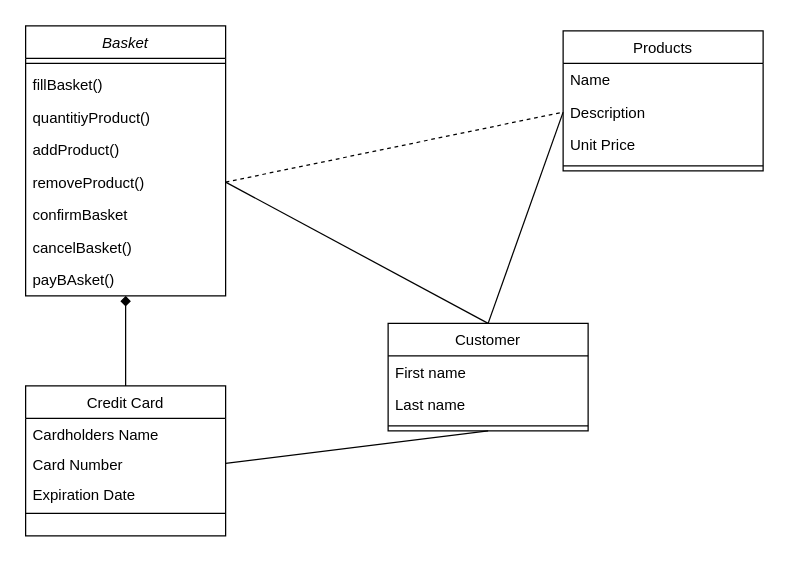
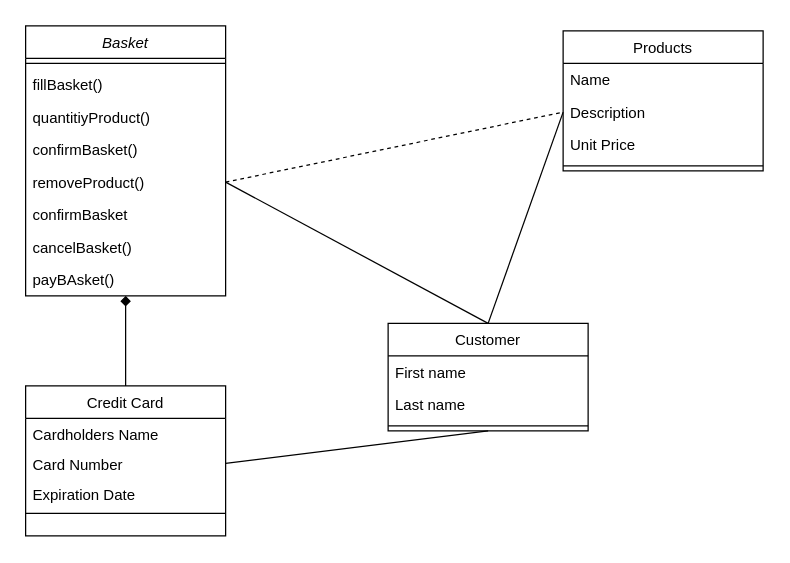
  <mxCell id="0" />
  <mxCell id="1" parent="0" />
  <mxCell id="2" value="Basket" style="swimlane;fontStyle=2;align=center;verticalAlign=top;childLayout=stackLayout;horizontal=1;startSize=26;horizontalStack=0;resizeParent=1;resizeLast=0;collapsible=1;marginBottom=0;rounded=0;shadow=0;strokeWidth=1;" vertex="1" parent="1"><mxGeometry x="20" y="20" width="160" height="216" as="geometry"><mxRectangle x="230" y="140" width="160" height="26" as="alternateBounds" /></mxGeometry></mxCell>
  <mxCell id="3" value="" style="line;html=1;strokeWidth=1;align=left;verticalAlign=middle;spacingTop=-1;spacingLeft=3;spacingRight=3;rotatable=0;labelPosition=right;points=[];portConstraint=eastwest;" vertex="1" parent="2"><mxGeometry y="26" width="160" height="8" as="geometry" /></mxCell>
  <mxCell id="4" value="fillBasket()" style="text;align=left;verticalAlign=top;spacingLeft=4;spacingRight=4;overflow=hidden;rotatable=0;points=[[0,0.5],[1,0.5]];portConstraint=eastwest;" vertex="1" parent="2"><mxGeometry y="34" width="160" height="26" as="geometry" /></mxCell>
  <mxCell id="5" value="quantitiyProduct()" style="text;align=left;verticalAlign=top;spacingLeft=4;spacingRight=4;overflow=hidden;rotatable=0;points=[[0,0.5],[1,0.5]];portConstraint=eastwest;" vertex="1" parent="2"><mxGeometry y="60" width="160" height="26" as="geometry" /></mxCell>
- <mxCell id="6" value="addProduct()" style="text;align=left;verticalAlign=top;spacingLeft=4;spacingRight=4;overflow=hidden;rotatable=0;points=[[0,0.5],[1,0.5]];portConstraint=eastwest;" vertex="1" parent="2"><mxGeometry y="86" width="160" height="26" as="geometry" /></mxCell>
+ <mxCell id="6" value="confirmBasket()" style="text;align=left;verticalAlign=top;spacingLeft=4;spacingRight=4;overflow=hidden;rotatable=0;points=[[0,0.5],[1,0.5]];portConstraint=eastwest;" vertex="1" parent="2"><mxGeometry y="86" width="160" height="26" as="geometry" /></mxCell>
  <mxCell id="7" value="removeProduct()" style="text;align=left;verticalAlign=top;spacingLeft=4;spacingRight=4;overflow=hidden;rotatable=0;points=[[0,0.5],[1,0.5]];portConstraint=eastwest;" vertex="1" parent="2"><mxGeometry y="112" width="160" height="26" as="geometry" /></mxCell>
  <mxCell id="8" value="confirmBasket" style="text;align=left;verticalAlign=top;spacingLeft=4;spacingRight=4;overflow=hidden;rotatable=0;points=[[0,0.5],[1,0.5]];portConstraint=eastwest;" vertex="1" parent="2"><mxGeometry y="138" width="160" height="26" as="geometry" /></mxCell>
  <mxCell id="9" value="cancelBasket()" style="text;align=left;verticalAlign=top;spacingLeft=4;spacingRight=4;overflow=hidden;rotatable=0;points=[[0,0.5],[1,0.5]];portConstraint=eastwest;" vertex="1" parent="2"><mxGeometry y="164" width="160" height="26" as="geometry" /></mxCell>
  <mxCell id="10" value="payBAsket()" style="text;align=left;verticalAlign=top;spacingLeft=4;spacingRight=4;overflow=hidden;rotatable=0;points=[[0,0.5],[1,0.5]];portConstraint=eastwest;" vertex="1" parent="2"><mxGeometry y="190" width="160" height="26" as="geometry" /></mxCell>
  <mxCell id="11" value="Products" style="swimlane;fontStyle=0;align=center;verticalAlign=top;childLayout=stackLayout;horizontal=1;startSize=26;horizontalStack=0;resizeParent=1;resizeLast=0;collapsible=1;marginBottom=0;rounded=0;shadow=0;strokeWidth=1;" vertex="1" parent="1"><mxGeometry x="450" y="24" width="160" height="112" as="geometry"><mxRectangle x="340" y="380" width="170" height="26" as="alternateBounds" /></mxGeometry></mxCell>
  <mxCell id="12" value="Name " style="text;align=left;verticalAlign=top;spacingLeft=4;spacingRight=4;overflow=hidden;rotatable=0;points=[[0,0.5],[1,0.5]];portConstraint=eastwest;" vertex="1" parent="11"><mxGeometry y="26" width="160" height="26" as="geometry" /></mxCell>
  <mxCell id="13" value="Description" style="text;align=left;verticalAlign=top;spacingLeft=4;spacingRight=4;overflow=hidden;rotatable=0;points=[[0,0.5],[1,0.5]];portConstraint=eastwest;" vertex="1" parent="11"><mxGeometry y="52" width="160" height="26" as="geometry" /></mxCell>
  <mxCell id="14" value="Unit Price" style="text;align=left;verticalAlign=top;spacingLeft=4;spacingRight=4;overflow=hidden;rotatable=0;points=[[0,0.5],[1,0.5]];portConstraint=eastwest;" vertex="1" parent="11"><mxGeometry y="78" width="160" height="26" as="geometry" /></mxCell>
  <mxCell id="15" value="" style="line;html=1;strokeWidth=1;align=left;verticalAlign=middle;spacingTop=-1;spacingLeft=3;spacingRight=3;rotatable=0;labelPosition=right;points=[];portConstraint=eastwest;" vertex="1" parent="11"><mxGeometry y="104" width="160" height="8" as="geometry" /></mxCell>
  <mxCell id="16" value="Customer" style="swimlane;fontStyle=0;align=center;verticalAlign=top;childLayout=stackLayout;horizontal=1;startSize=26;horizontalStack=0;resizeParent=1;resizeLast=0;collapsible=1;marginBottom=0;rounded=0;shadow=0;strokeWidth=1;" vertex="1" parent="1"><mxGeometry x="310" y="258" width="160" height="86" as="geometry"><mxRectangle x="340" y="380" width="170" height="26" as="alternateBounds" /></mxGeometry></mxCell>
  <mxCell id="17" value="First name" style="text;align=left;verticalAlign=top;spacingLeft=4;spacingRight=4;overflow=hidden;rotatable=0;points=[[0,0.5],[1,0.5]];portConstraint=eastwest;" vertex="1" parent="16"><mxGeometry y="26" width="160" height="26" as="geometry" /></mxCell>
  <mxCell id="18" value="Last name" style="text;align=left;verticalAlign=top;spacingLeft=4;spacingRight=4;overflow=hidden;rotatable=0;points=[[0,0.5],[1,0.5]];portConstraint=eastwest;" vertex="1" parent="16"><mxGeometry y="52" width="160" height="26" as="geometry" /></mxCell>
  <mxCell id="19" value="" style="line;html=1;strokeWidth=1;align=left;verticalAlign=middle;spacingTop=-1;spacingLeft=3;spacingRight=3;rotatable=0;labelPosition=right;points=[];portConstraint=eastwest;" vertex="1" parent="16"><mxGeometry y="78" width="160" height="8" as="geometry" /></mxCell>
  <mxCell id="20" value="" style="endArrow=none;html=1;rounded=0;exitX=0.5;exitY=0;exitDx=0;exitDy=0;entryX=1;entryY=0.5;entryDx=0;entryDy=0;" edge="1" parent="1" source="16" target="7"><mxGeometry width="50" height="50" relative="1" as="geometry"><mxPoint x="280" y="168" as="sourcePoint" /><mxPoint x="280" y="118" as="targetPoint" /></mxGeometry></mxCell>
  <mxCell id="21" value="" style="endArrow=none;html=1;rounded=0;entryX=0;entryY=0.5;entryDx=0;entryDy=0;exitX=1;exitY=0.5;exitDx=0;exitDy=0;dashed=1;" edge="1" parent="1" source="7" target="13"><mxGeometry width="50" height="50" relative="1" as="geometry"><mxPoint x="370" y="43" as="sourcePoint" /><mxPoint x="440" y="43" as="targetPoint" /></mxGeometry></mxCell>
  <mxCell id="22" value="" style="endArrow=none;html=1;rounded=0;exitX=0.5;exitY=0;exitDx=0;exitDy=0;entryX=0;entryY=0.5;entryDx=0;entryDy=0;" edge="1" parent="1" source="16" target="13"><mxGeometry width="50" height="50" relative="1" as="geometry"><mxPoint x="370" y="208" as="sourcePoint" /><mxPoint x="420" y="158" as="targetPoint" /></mxGeometry></mxCell>
  <mxCell id="23" value="Credit Card" style="swimlane;fontStyle=0;align=center;verticalAlign=top;childLayout=stackLayout;horizontal=1;startSize=26;horizontalStack=0;resizeParent=1;resizeLast=0;collapsible=1;marginBottom=0;rounded=0;shadow=0;strokeWidth=1;" vertex="1" parent="1"><mxGeometry x="20" y="308" width="160" height="120" as="geometry"><mxRectangle x="340" y="380" width="170" height="26" as="alternateBounds" /></mxGeometry></mxCell>
  <mxCell id="24" value="Cardholders Name" style="text;align=left;verticalAlign=top;spacingLeft=4;spacingRight=4;overflow=hidden;rotatable=0;points=[[0,0.5],[1,0.5]];portConstraint=eastwest;" vertex="1" parent="23"><mxGeometry y="26" width="160" height="24" as="geometry" /></mxCell>
  <mxCell id="25" value="Card Number" style="text;align=left;verticalAlign=top;spacingLeft=4;spacingRight=4;overflow=hidden;rotatable=0;points=[[0,0.5],[1,0.5]];portConstraint=eastwest;" vertex="1" parent="23"><mxGeometry y="50" width="160" height="24" as="geometry" /></mxCell>
  <mxCell id="26" value="Expiration Date" style="text;align=left;verticalAlign=top;spacingLeft=4;spacingRight=4;overflow=hidden;rotatable=0;points=[[0,0.5],[1,0.5]];portConstraint=eastwest;" vertex="1" parent="23"><mxGeometry y="74" width="160" height="24" as="geometry" /></mxCell>
  <mxCell id="27" value="" style="line;html=1;strokeWidth=1;align=left;verticalAlign=middle;spacingTop=-1;spacingLeft=3;spacingRight=3;rotatable=0;labelPosition=right;points=[];portConstraint=eastwest;" vertex="1" parent="23"><mxGeometry y="98" width="160" height="8" as="geometry" /></mxCell>
  <mxCell id="28" value="" style="endArrow=none;html=1;rounded=0;exitX=1;exitY=0.5;exitDx=0;exitDy=0;entryX=0.5;entryY=1;entryDx=0;entryDy=0;" edge="1" parent="1" source="25" target="16"><mxGeometry width="50" height="50" relative="1" as="geometry"><mxPoint x="370" y="208" as="sourcePoint" /><mxPoint x="420" y="158" as="targetPoint" /></mxGeometry></mxCell>
  <mxCell id="29" value="" style="endArrow=diamond;html=1;rounded=0;exitX=0.5;exitY=0;exitDx=0;exitDy=0;entryX=0.5;entryY=1;entryDx=0;entryDy=0;" edge="1" parent="1" source="23" target="2"><mxGeometry width="50" height="50" relative="1" as="geometry"><mxPoint x="370" y="208" as="sourcePoint" /><mxPoint x="420" y="158" as="targetPoint" /></mxGeometry></mxCell>
